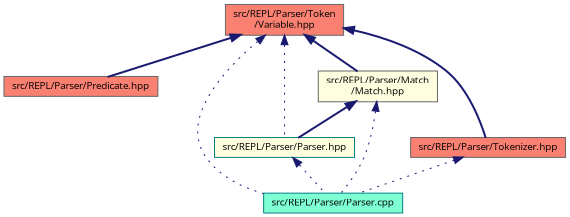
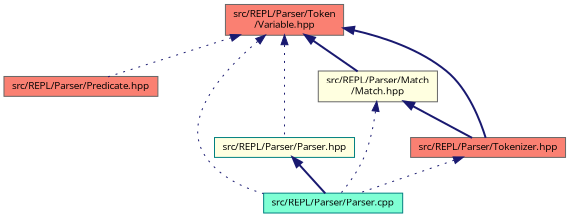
  digraph {
    fontname="Open Sans"
    node [color=gray40 fillcolor=salmon fontname="Open Sans" fontsize=10 shape=record style=filled]
    edge [color=midnightblue dir=back fontname="Open Sans" fontsize=10 labelfontname=Helvetica labelfontsize=10 style=dotted]
    n1 [fontcolor=black height=0.2 label="src/REPL/Parser/Token\l/Variable.hpp" width=0.4]
    n2 [height=0.2 label="src/REPL/Parser/Predicate.hpp" width=0.4]
    n3 [color=teal fillcolor=aquamarine height=0.2 label="src/REPL/Parser/Parser.cpp" width=0.4]
    n4 [color=teal fillcolor=lightyellow height=0.2 label="src/REPL/Parser/Parser.hpp" width=0.4]
    n5 [fillcolor=lightyellow height=0.2 label="src/REPL/Parser/Match\l/Match.hpp" width=0.4]
    n6 [height=0.2 label="src/REPL/Parser/Tokenizer.hpp" width=0.4]
-   n1 -> n2 [style=bold]
+   n1 -> n2
    n1 -> n3
    n1 -> n4
    n1 -> n5 [style=bold]
    n1 -> n6 [style=bold]
-   n4 -> n3
+   n4 -> n3 [style=bold]
    n5 -> n3
-   n5 -> n4 [style=bold]
+   n5 -> n6 [style=bold]
    n6 -> n3
  }
